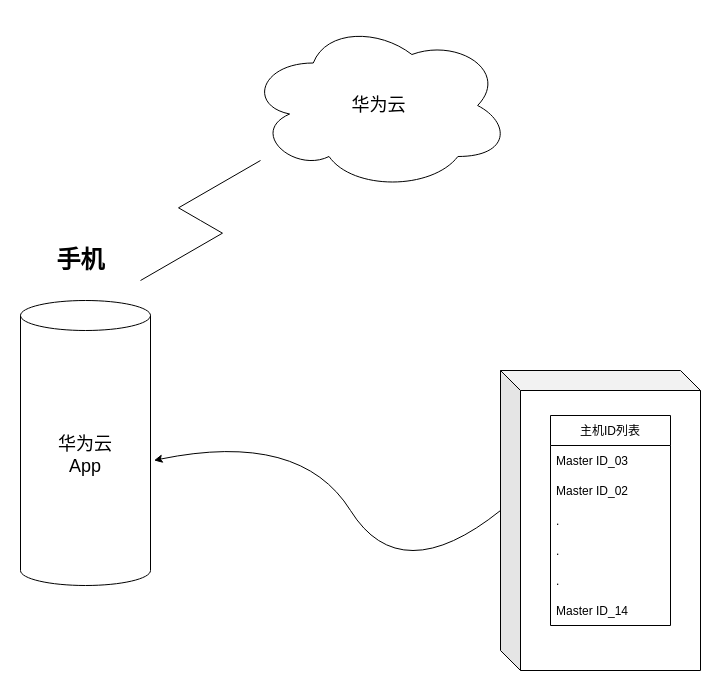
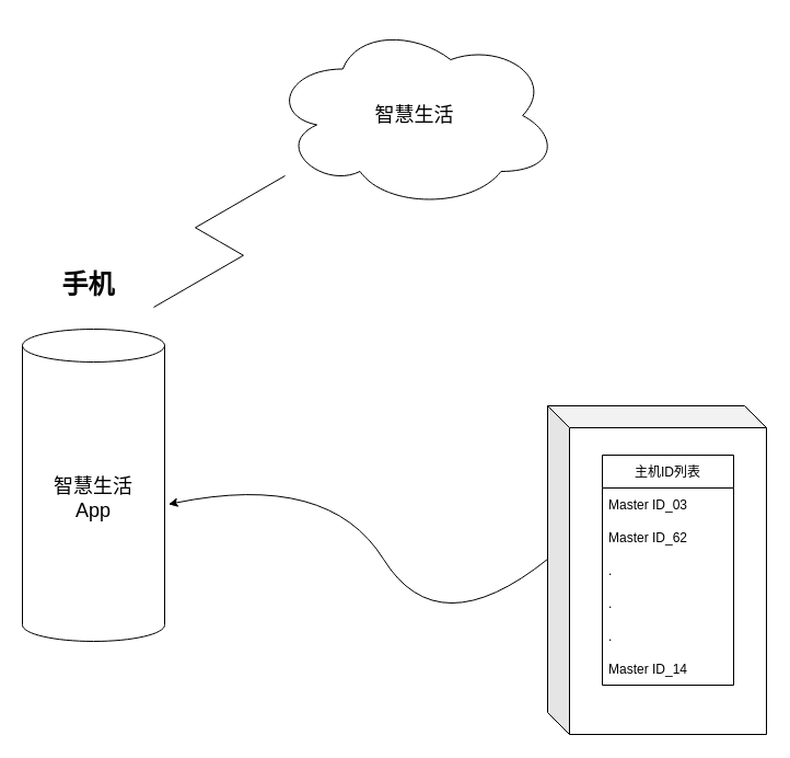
  <mxCell id="0" />
  <mxCell id="1" parent="0" />
  <mxCell id="2" value="主机ID列表" style="swimlane;fontStyle=0;childLayout=stackLayout;horizontal=1;startSize=30;horizontalStack=0;resizeParent=1;resizeParentMax=0;resizeLast=0;collapsible=1;marginBottom=0;fillColor=default;" vertex="1" parent="1"><mxGeometry x="550" y="415" width="120" height="210" as="geometry"><mxRectangle x="680" y="130" width="90" height="30" as="alternateBounds" /></mxGeometry></mxCell>
  <mxCell id="3" value="Master ID_03" style="text;strokeColor=none;fillColor=none;align=left;verticalAlign=middle;spacingLeft=4;spacingRight=4;overflow=hidden;points=[[0,0.5],[1,0.5]];portConstraint=eastwest;rotatable=0;" vertex="1" parent="2"><mxGeometry y="30" width="120" height="30" as="geometry" /></mxCell>
- <mxCell id="4" value="Master ID_02" style="text;strokeColor=none;fillColor=none;align=left;verticalAlign=middle;spacingLeft=4;spacingRight=4;overflow=hidden;points=[[0,0.5],[1,0.5]];portConstraint=eastwest;rotatable=0;" vertex="1" parent="2"><mxGeometry y="60" width="120" height="30" as="geometry" /></mxCell>
+ <mxCell id="4" value="Master ID_62" style="text;strokeColor=none;fillColor=none;align=left;verticalAlign=middle;spacingLeft=4;spacingRight=4;overflow=hidden;points=[[0,0.5],[1,0.5]];portConstraint=eastwest;rotatable=0;" vertex="1" parent="2"><mxGeometry y="60" width="120" height="30" as="geometry" /></mxCell>
  <mxCell id="5" value="." style="text;strokeColor=none;fillColor=none;align=left;verticalAlign=middle;spacingLeft=4;spacingRight=4;overflow=hidden;points=[[0,0.5],[1,0.5]];portConstraint=eastwest;rotatable=0;" vertex="1" parent="2"><mxGeometry y="90" width="120" height="30" as="geometry" /></mxCell>
  <mxCell id="6" value="." style="text;strokeColor=none;fillColor=none;align=left;verticalAlign=middle;spacingLeft=4;spacingRight=4;overflow=hidden;points=[[0,0.5],[1,0.5]];portConstraint=eastwest;rotatable=0;" vertex="1" parent="2"><mxGeometry y="120" width="120" height="30" as="geometry" /></mxCell>
  <mxCell id="7" value="." style="text;strokeColor=none;fillColor=none;align=left;verticalAlign=middle;spacingLeft=4;spacingRight=4;overflow=hidden;points=[[0,0.5],[1,0.5]];portConstraint=eastwest;rotatable=0;" vertex="1" parent="2"><mxGeometry y="150" width="120" height="30" as="geometry" /></mxCell>
  <mxCell id="8" value="Master ID_14" style="text;strokeColor=none;fillColor=none;align=left;verticalAlign=middle;spacingLeft=4;spacingRight=4;overflow=hidden;points=[[0,0.5],[1,0.5]];portConstraint=eastwest;rotatable=0;" vertex="1" parent="2"><mxGeometry y="180" width="120" height="30" as="geometry" /></mxCell>
- <mxCell id="9" value="&lt;font style=&quot;font-size: 18px;&quot;&gt;华为云&lt;br&gt;App&lt;/font&gt;" style="shape=cylinder3;whiteSpace=wrap;html=1;boundedLbl=1;backgroundOutline=1;size=15;fillColor=none;" vertex="1" parent="1"><mxGeometry x="20" y="300" width="130" height="285" as="geometry" /></mxCell>
+ <mxCell id="9" value="&lt;font style=&quot;font-size: 18px;&quot;&gt;智慧生活&lt;br&gt;App&lt;/font&gt;" style="shape=cylinder3;whiteSpace=wrap;html=1;boundedLbl=1;backgroundOutline=1;size=15;fillColor=none;" vertex="1" parent="1"><mxGeometry x="20" y="300" width="130" height="285" as="geometry" /></mxCell>
  <mxCell id="10" value="" style="curved=1;endArrow=classic;html=1;rounded=0;exitX=0;exitY=0;exitDx=0;exitDy=140;exitPerimeter=0;entryX=1.027;entryY=0.561;entryDx=0;entryDy=0;entryPerimeter=0;" edge="1" parent="1" source="11" target="9"><mxGeometry width="50" height="50" relative="1" as="geometry"><mxPoint x="-90" y="470" as="sourcePoint" /><mxPoint x="150" y="360" as="targetPoint" /><Array as="points"><mxPoint x="400" y="590" /><mxPoint x="300" y="430" /></Array></mxGeometry></mxCell>
  <mxCell id="11" value="" style="shape=cube;whiteSpace=wrap;html=1;boundedLbl=1;backgroundOutline=1;darkOpacity=0.05;darkOpacity2=0.1;fillColor=none;align=center;" vertex="1" parent="1"><mxGeometry x="500" y="370" width="200" height="300" as="geometry" /></mxCell>
- <mxCell id="12" value="华为云" style="ellipse;shape=cloud;whiteSpace=wrap;html=1;fontSize=18;fillColor=none;" vertex="1" parent="1"><mxGeometry x="247" y="20" width="263" height="170" as="geometry" /></mxCell>
+ <mxCell id="12" value="智慧生活" style="ellipse;shape=cloud;whiteSpace=wrap;html=1;fontSize=18;fillColor=none;" vertex="1" parent="1"><mxGeometry x="247" y="20" width="263" height="170" as="geometry" /></mxCell>
  <mxCell id="13" value="" style="edgeStyle=isometricEdgeStyle;endArrow=none;html=1;rounded=0;fontSize=18;" edge="1" parent="1"><mxGeometry width="50" height="100" relative="1" as="geometry"><mxPoint x="140" y="280" as="sourcePoint" /><mxPoint x="260" y="160" as="targetPoint" /></mxGeometry></mxCell>
  <mxCell id="14" value="手机" style="text;strokeColor=none;fillColor=none;html=1;fontSize=24;fontStyle=1;verticalAlign=middle;align=center;" vertex="1" parent="1"><mxGeometry x="30" y="240" width="100" height="40" as="geometry" /></mxCell>
